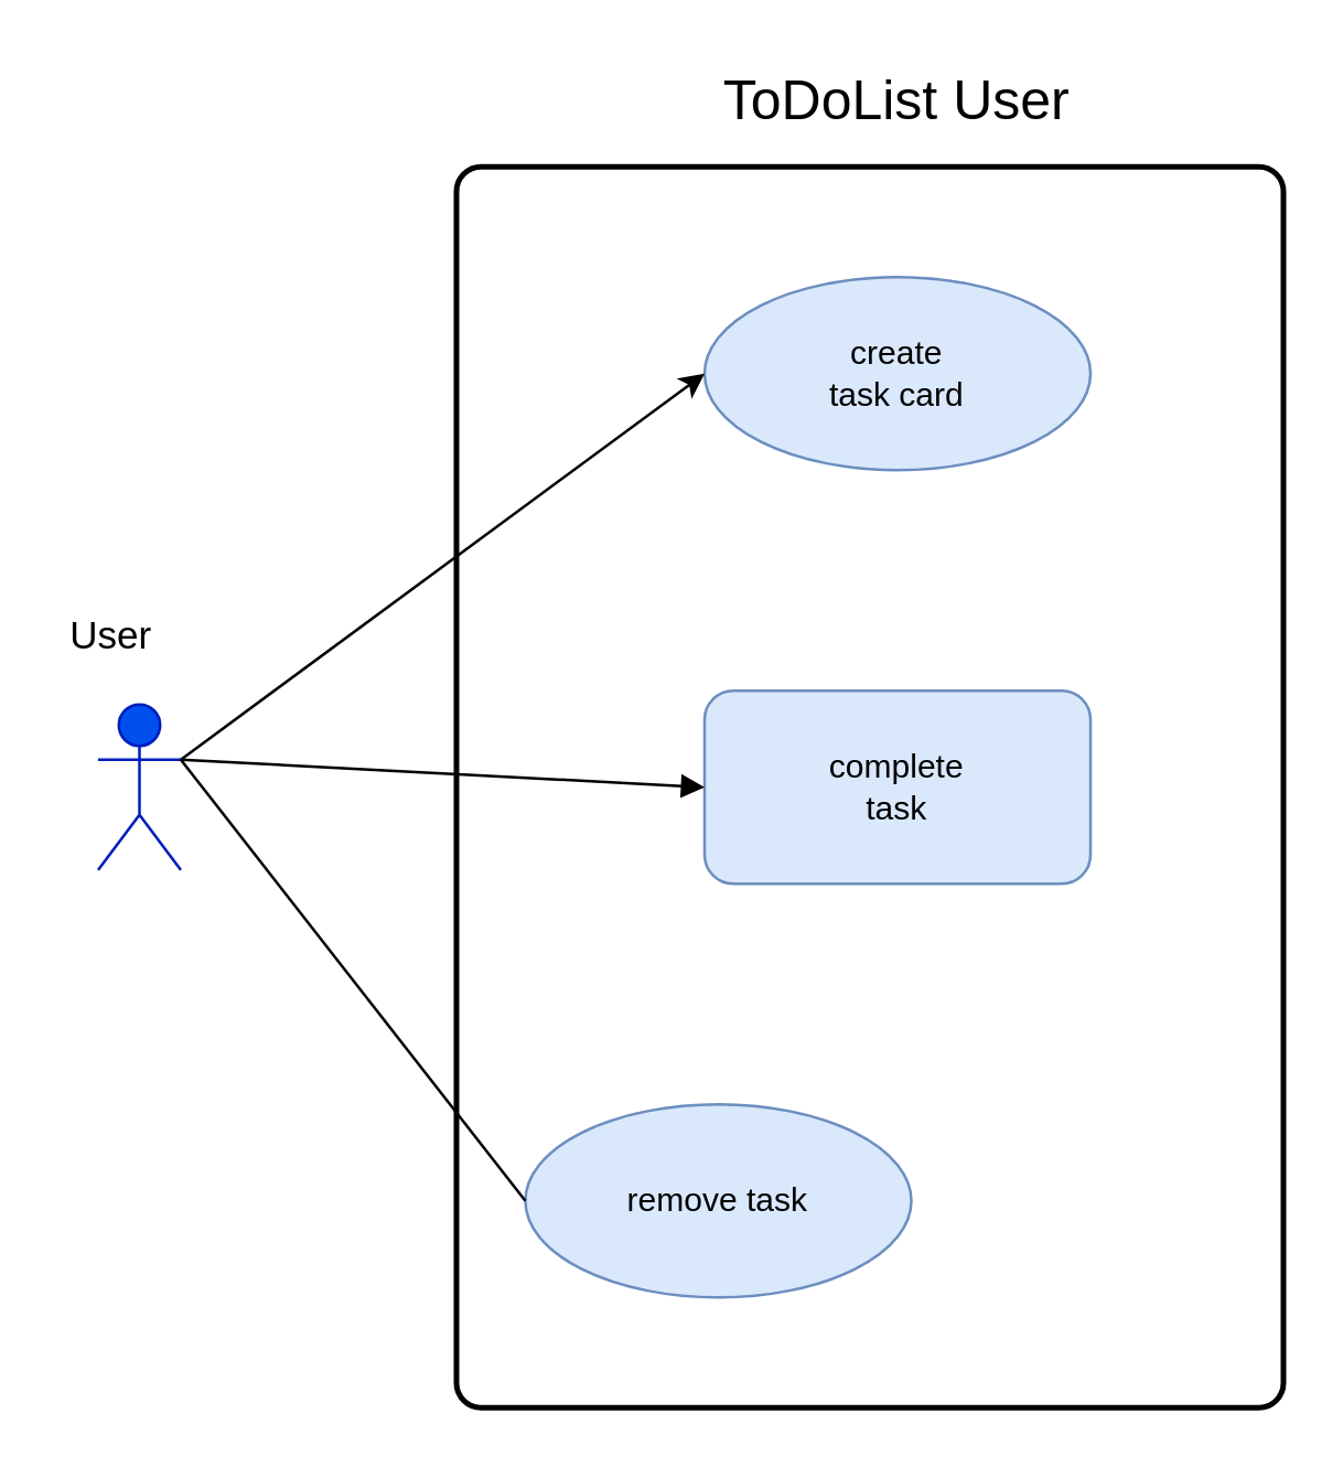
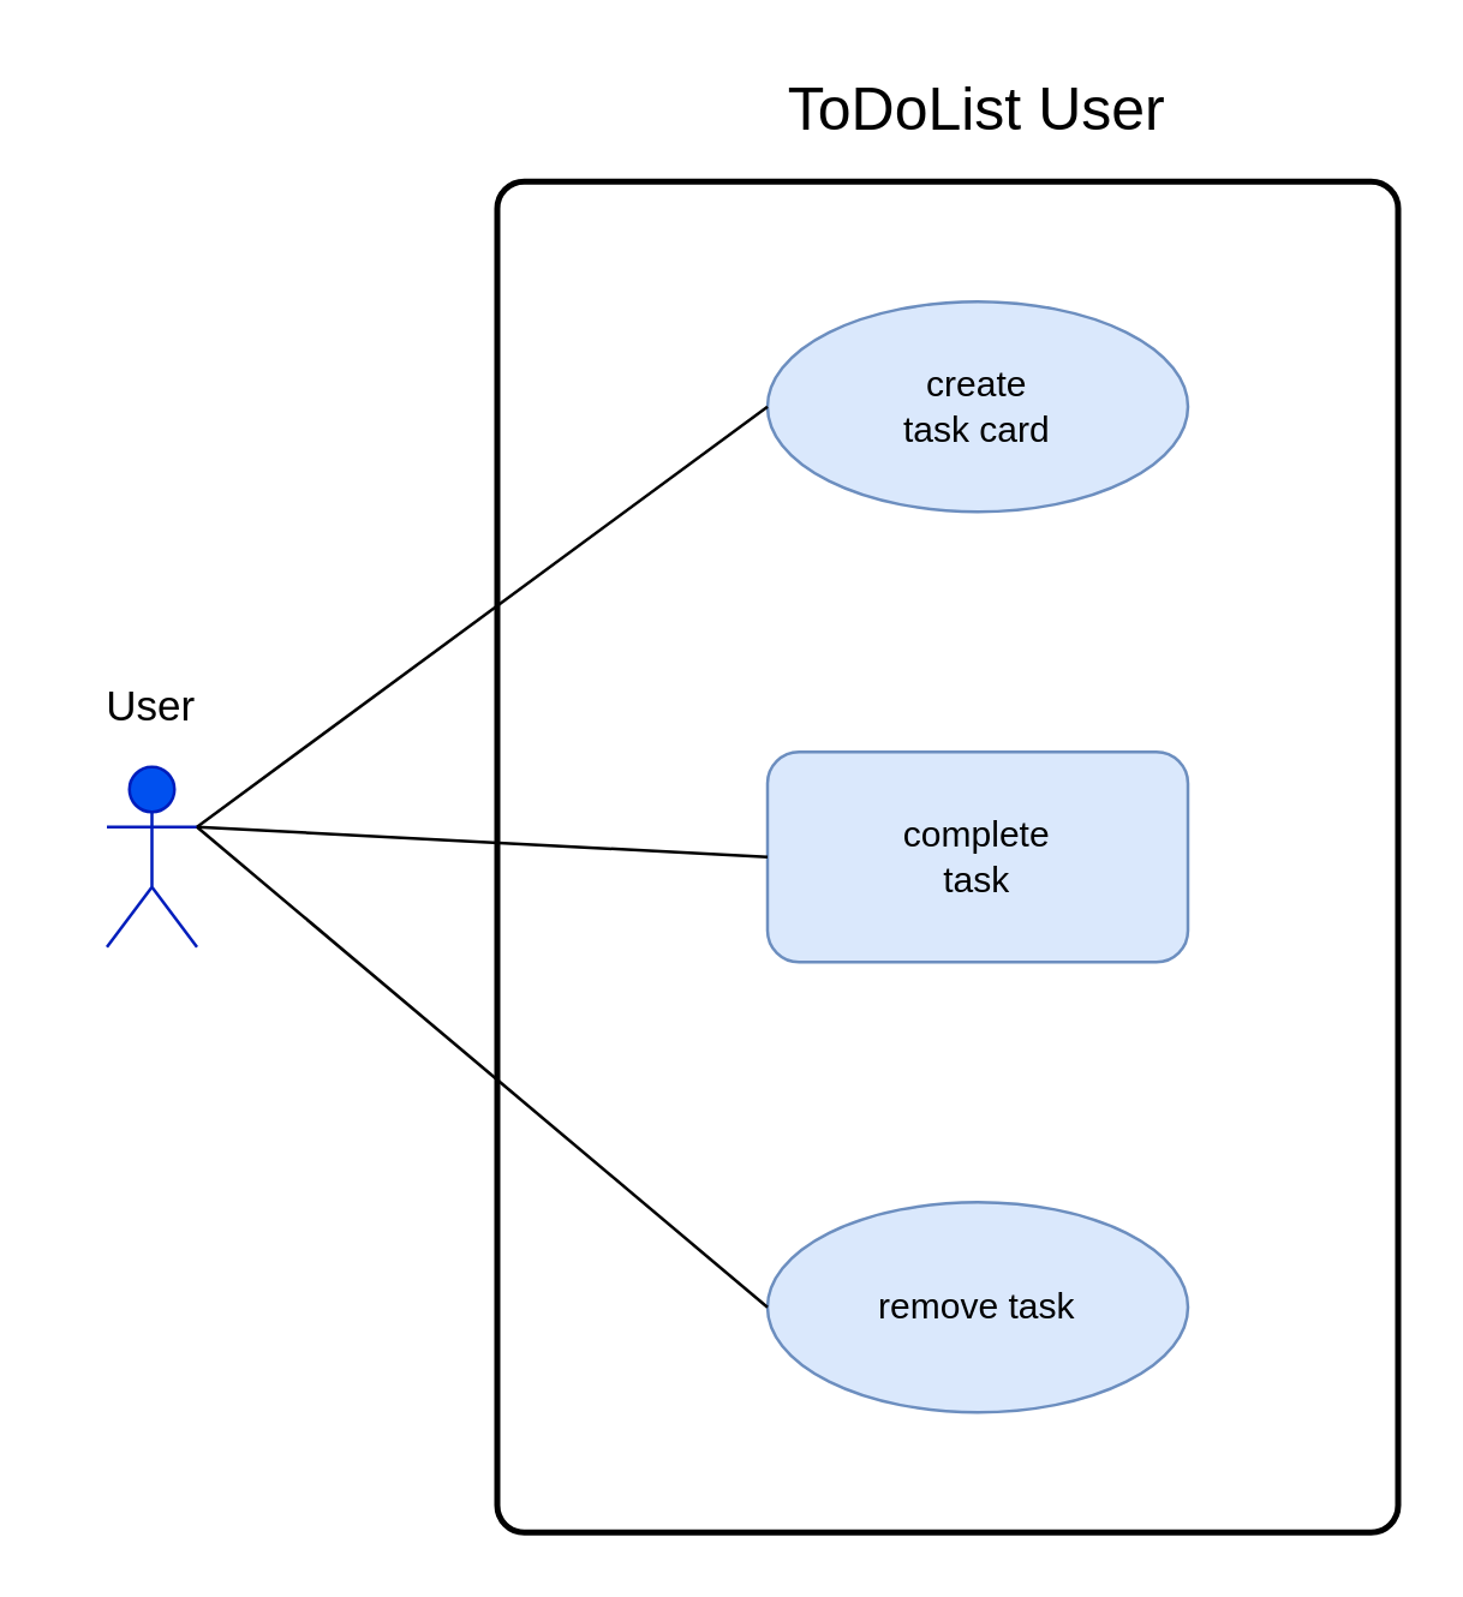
  <mxCell id="0" />
  <mxCell id="1" parent="0" />
  <mxCell id="2" value="Actor" style="shape=umlActor;verticalLabelPosition=bottom;verticalAlign=top;html=1;fillColor=#0050ef;fontColor=#ffffff;strokeColor=#001DBC;" vertex="1" parent="1"><mxGeometry x="35" y="255" width="30" height="60" as="geometry" /></mxCell>
  <mxCell id="3" value="" style="rounded=1;whiteSpace=wrap;html=1;arcSize=3;strokeWidth=2;" vertex="1" parent="1"><mxGeometry x="165" y="60" width="300" height="450" as="geometry" /></mxCell>
  <mxCell id="4" value="create&lt;br&gt;task card" style="ellipse;whiteSpace=wrap;html=1;fillColor=#dae8fc;strokeColor=#6c8ebf;" vertex="1" parent="1"><mxGeometry x="255" y="100" width="140" height="70" as="geometry" /></mxCell>
  <mxCell id="5" value="complete&lt;br&gt;task" style="whiteSpace=wrap;html=1;fillColor=#dae8fc;strokeColor=#6c8ebf;rounded=1;" vertex="1" parent="1"><mxGeometry x="255" y="250" width="140" height="70" as="geometry" /></mxCell>
- <mxCell id="6" value="remove task" style="ellipse;whiteSpace=wrap;html=1;fillColor=#dae8fc;strokeColor=#6c8ebf;" vertex="1" parent="1"><mxGeometry x="190" y="400" width="140" height="70" as="geometry" /></mxCell>
- <mxCell id="7" value="" style="endArrow=classic;html=1;rounded=0;exitX=1;exitY=0.333;exitDx=0;exitDy=0;exitPerimeter=0;entryX=0;entryY=0.5;entryDx=0;entryDy=0;" edge="1" parent="1" source="2" target="4"><mxGeometry width="50" height="50" relative="1" as="geometry"><mxPoint x="-15" y="180" as="sourcePoint" /><mxPoint x="35" y="130" as="targetPoint" /></mxGeometry></mxCell>
- <mxCell id="8" value="" style="endArrow=block;html=1;rounded=0;exitX=1;exitY=0.333;exitDx=0;exitDy=0;exitPerimeter=0;entryX=0;entryY=0.5;entryDx=0;entryDy=0;" edge="1" parent="1" source="2" target="5"><mxGeometry width="50" height="50" relative="1" as="geometry"><mxPoint x="-65" y="440" as="sourcePoint" /><mxPoint x="-15" y="390" as="targetPoint" /></mxGeometry></mxCell>
+ <mxCell id="6" value="remove task" style="ellipse;whiteSpace=wrap;html=1;fillColor=#dae8fc;strokeColor=#6c8ebf;" vertex="1" parent="1"><mxGeometry x="255" y="400" width="140" height="70" as="geometry" /></mxCell>
+ <mxCell id="7" value="" style="endArrow=none;html=1;rounded=0;exitX=1;exitY=0.333;exitDx=0;exitDy=0;exitPerimeter=0;entryX=0;entryY=0.5;entryDx=0;entryDy=0;" edge="1" parent="1" source="2" target="4"><mxGeometry width="50" height="50" relative="1" as="geometry"><mxPoint x="-15" y="180" as="sourcePoint" /><mxPoint x="35" y="130" as="targetPoint" /></mxGeometry></mxCell>
+ <mxCell id="8" value="" style="endArrow=none;html=1;rounded=0;exitX=1;exitY=0.333;exitDx=0;exitDy=0;exitPerimeter=0;entryX=0;entryY=0.5;entryDx=0;entryDy=0;" edge="1" parent="1" source="2" target="5"><mxGeometry width="50" height="50" relative="1" as="geometry"><mxPoint x="-65" y="440" as="sourcePoint" /><mxPoint x="-15" y="390" as="targetPoint" /></mxGeometry></mxCell>
  <mxCell id="9" value="" style="endArrow=none;html=1;rounded=0;entryX=1;entryY=0.333;entryDx=0;entryDy=0;entryPerimeter=0;exitX=0;exitY=0.5;exitDx=0;exitDy=0;" edge="1" parent="1" source="6" target="2"><mxGeometry width="50" height="50" relative="1" as="geometry"><mxPoint x="55" y="460" as="sourcePoint" /><mxPoint x="105" y="410" as="targetPoint" /></mxGeometry></mxCell>
  <mxCell id="10" value="ToDoList User" style="text;html=1;strokeColor=none;fillColor=none;align=center;verticalAlign=middle;whiteSpace=wrap;rounded=0;strokeWidth=1;fontSize=20;" vertex="1" parent="1"><mxGeometry x="240" y="20" width="170" height="30" as="geometry" /></mxCell>
- <mxCell id="11" value="User" style="text;html=1;strokeColor=none;fillColor=none;align=center;verticalAlign=middle;whiteSpace=wrap;rounded=0;fontSize=14;" vertex="1" parent="1"><mxGeometry x="10" y="215" width="60" height="30" as="geometry" /></mxCell>
+ <mxCell id="11" value="User" style="text;html=1;strokeColor=none;fillColor=none;align=center;verticalAlign=middle;whiteSpace=wrap;rounded=0;fontSize=14;" vertex="1" parent="1"><mxGeometry x="20" y="220" width="60" height="30" as="geometry" /></mxCell>
